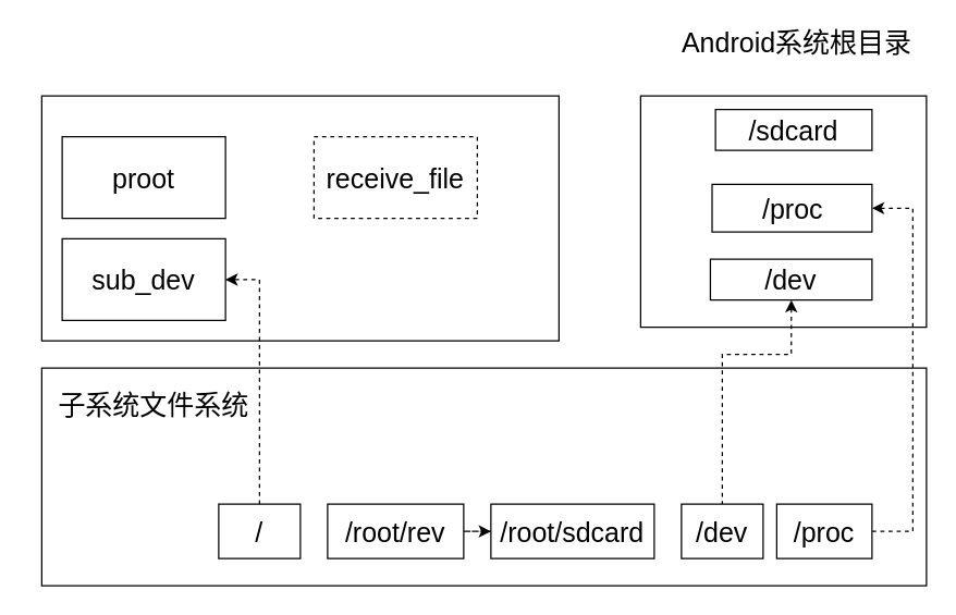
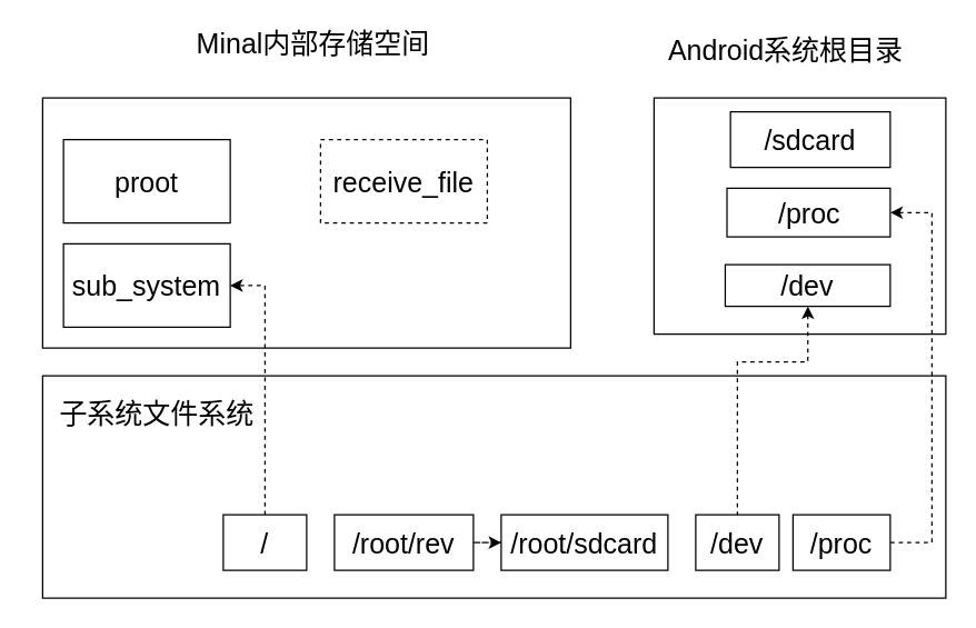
  <mxCell id="0" />
  <mxCell id="1" parent="0" />
  <mxCell id="2" value="" style="rounded=0;whiteSpace=wrap;html=1;fontSize=20;align=center;" vertex="1" parent="1"><mxGeometry x="30" y="270" width="650" height="160" as="geometry" /></mxCell>
  <mxCell id="3" value="" style="rounded=0;whiteSpace=wrap;html=1;fontSize=20;align=center;" vertex="1" parent="1"><mxGeometry x="30" y="70" width="380" height="180" as="geometry" /></mxCell>
+ <mxCell id="4" value="Minal内部存储空间" style="text;html=1;strokeColor=none;fillColor=none;align=center;verticalAlign=middle;whiteSpace=wrap;rounded=0;fontSize=20;" vertex="1" parent="1"><mxGeometry x="130" y="20" width="190" height="20" as="geometry" /></mxCell>
  <mxCell id="5" value="子系统文件系统" style="text;html=1;strokeColor=none;fillColor=none;align=center;verticalAlign=middle;whiteSpace=wrap;rounded=0;fontSize=20;" vertex="1" parent="1"><mxGeometry x="20" y="287" width="185" height="20" as="geometry" /></mxCell>
- <mxCell id="6" value="sub_dev" style="rounded=0;whiteSpace=wrap;html=1;fontSize=20;align=center;" vertex="1" parent="1"><mxGeometry x="45" y="175" width="120" height="60" as="geometry" /></mxCell>
+ <mxCell id="6" value="sub_system" style="rounded=0;whiteSpace=wrap;html=1;fontSize=20;align=center;" vertex="1" parent="1"><mxGeometry x="45" y="175" width="120" height="60" as="geometry" /></mxCell>
  <mxCell id="7" value="proot" style="rounded=0;whiteSpace=wrap;html=1;fontSize=20;align=center;" vertex="1" parent="1"><mxGeometry x="45" y="100" width="120" height="60" as="geometry" /></mxCell>
  <mxCell id="8" value="" style="rounded=0;whiteSpace=wrap;html=1;fontSize=20;align=center;" vertex="1" parent="1"><mxGeometry x="470" y="70" width="210" height="170" as="geometry" /></mxCell>
- <mxCell id="9" value="Android系统根目录" style="text;html=1;strokeColor=none;fillColor=none;align=center;verticalAlign=middle;whiteSpace=wrap;rounded=0;fontSize=20;" vertex="1" parent="1"><mxGeometry x="495" y="20" width="180" height="20" as="geometry" /></mxCell>
- <mxCell id="10" value="/sdcard" style="rounded=0;whiteSpace=wrap;html=1;fontSize=20;align=center;" vertex="1" parent="1"><mxGeometry x="525" y="80" width="115" height="30" as="geometry" /></mxCell>
+ <mxCell id="9" value="Android系统根目录" style="text;html=1;strokeColor=none;fillColor=none;align=center;verticalAlign=middle;whiteSpace=wrap;rounded=0;fontSize=20;" vertex="1" parent="1"><mxGeometry x="475" y="25" width="180" height="20" as="geometry" /></mxCell>
+ <mxCell id="10" value="/sdcard" style="rounded=0;whiteSpace=wrap;html=1;fontSize=20;align=center;" vertex="1" parent="1"><mxGeometry x="525" y="80" width="115" height="40" as="geometry" /></mxCell>
  <mxCell id="11" style="edgeStyle=orthogonalEdgeStyle;rounded=0;orthogonalLoop=1;jettySize=auto;html=1;entryX=1;entryY=0.5;entryDx=0;entryDy=0;endArrow=none;endFill=0;fontSize=20;startArrow=classic;startFill=1;dashed=1;" edge="1" parent="1" source="12" target="17"><mxGeometry relative="1" as="geometry"><Array as="points"><mxPoint x="670" y="152.5" /><mxPoint x="670" y="390" /></Array></mxGeometry></mxCell>
  <mxCell id="12" value="/proc" style="rounded=0;whiteSpace=wrap;html=1;fontSize=20;align=center;" vertex="1" parent="1"><mxGeometry x="522.5" y="135" width="117.5" height="35" as="geometry" /></mxCell>
  <mxCell id="13" style="edgeStyle=orthogonalEdgeStyle;rounded=0;orthogonalLoop=1;jettySize=auto;html=1;entryX=0.5;entryY=0;entryDx=0;entryDy=0;endArrow=none;endFill=0;fontSize=20;startArrow=classic;startFill=1;dashed=1;" edge="1" parent="1" source="14" target="18"><mxGeometry relative="1" as="geometry"><Array as="points"><mxPoint x="581" y="260" /><mxPoint x="530" y="260" /></Array></mxGeometry></mxCell>
  <mxCell id="14" value="/dev" style="rounded=0;whiteSpace=wrap;html=1;fontSize=20;align=center;" vertex="1" parent="1"><mxGeometry x="521.25" y="190" width="118.75" height="30" as="geometry" /></mxCell>
  <mxCell id="15" style="edgeStyle=orthogonalEdgeStyle;rounded=0;orthogonalLoop=1;jettySize=auto;html=1;entryX=1;entryY=0.5;entryDx=0;entryDy=0;endArrow=classic;endFill=1;fontSize=20;dashed=1;" edge="1" parent="1" source="16" target="6"><mxGeometry relative="1" as="geometry" /></mxCell>
  <mxCell id="16" value="/" style="rounded=0;whiteSpace=wrap;html=1;fontSize=20;align=center;" vertex="1" parent="1"><mxGeometry x="160" y="370" width="60" height="40" as="geometry" /></mxCell>
  <mxCell id="17" value="/proc" style="rounded=0;whiteSpace=wrap;html=1;fontSize=20;align=center;" vertex="1" parent="1"><mxGeometry x="570" y="370" width="70" height="40" as="geometry" /></mxCell>
  <mxCell id="18" value="/dev" style="rounded=0;whiteSpace=wrap;html=1;fontSize=20;align=center;" vertex="1" parent="1"><mxGeometry x="500" y="370" width="60" height="40" as="geometry" /></mxCell>
  <mxCell id="19" value="/root/sdcard" style="rounded=0;whiteSpace=wrap;html=1;fontSize=20;align=center;" vertex="1" parent="1"><mxGeometry x="360" y="370" width="120" height="40" as="geometry" /></mxCell>
  <mxCell id="20" value="receive_file" style="rounded=0;whiteSpace=wrap;html=1;fontSize=20;align=center;dashed=1;" vertex="1" parent="1"><mxGeometry x="230" y="100" width="120" height="60" as="geometry" /></mxCell>
  <mxCell id="21" style="edgeStyle=orthogonalEdgeStyle;rounded=0;orthogonalLoop=1;jettySize=auto;html=1;dashed=1;startArrow=none;startFill=0;endArrow=classic;endFill=1;fontSize=20;" edge="1" parent="1" source="22" target="19"><mxGeometry relative="1" as="geometry" /></mxCell>
  <mxCell id="22" value="/root/rev" style="rounded=0;whiteSpace=wrap;html=1;fontSize=20;align=center;" vertex="1" parent="1"><mxGeometry x="240" y="370" width="100" height="40" as="geometry" /></mxCell>
